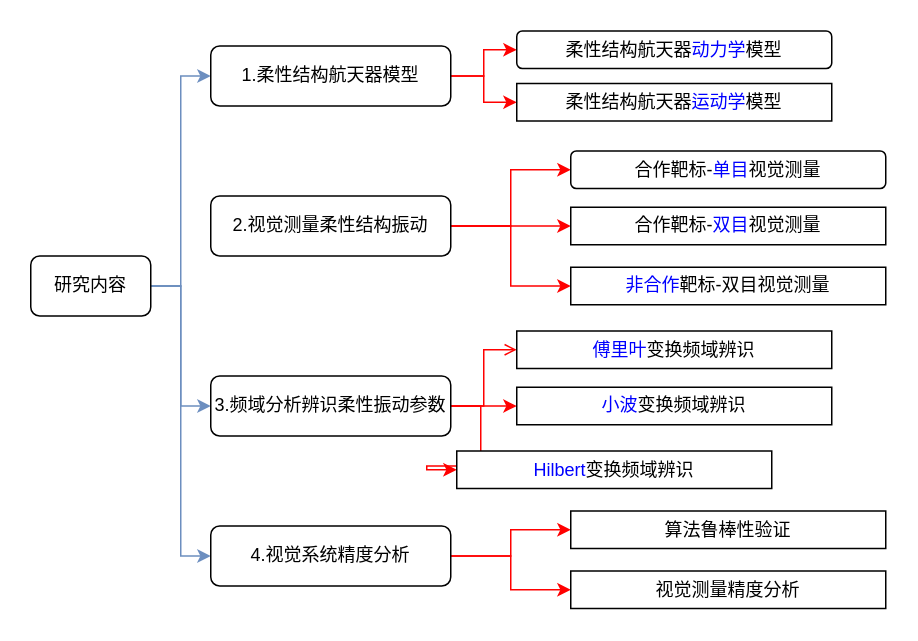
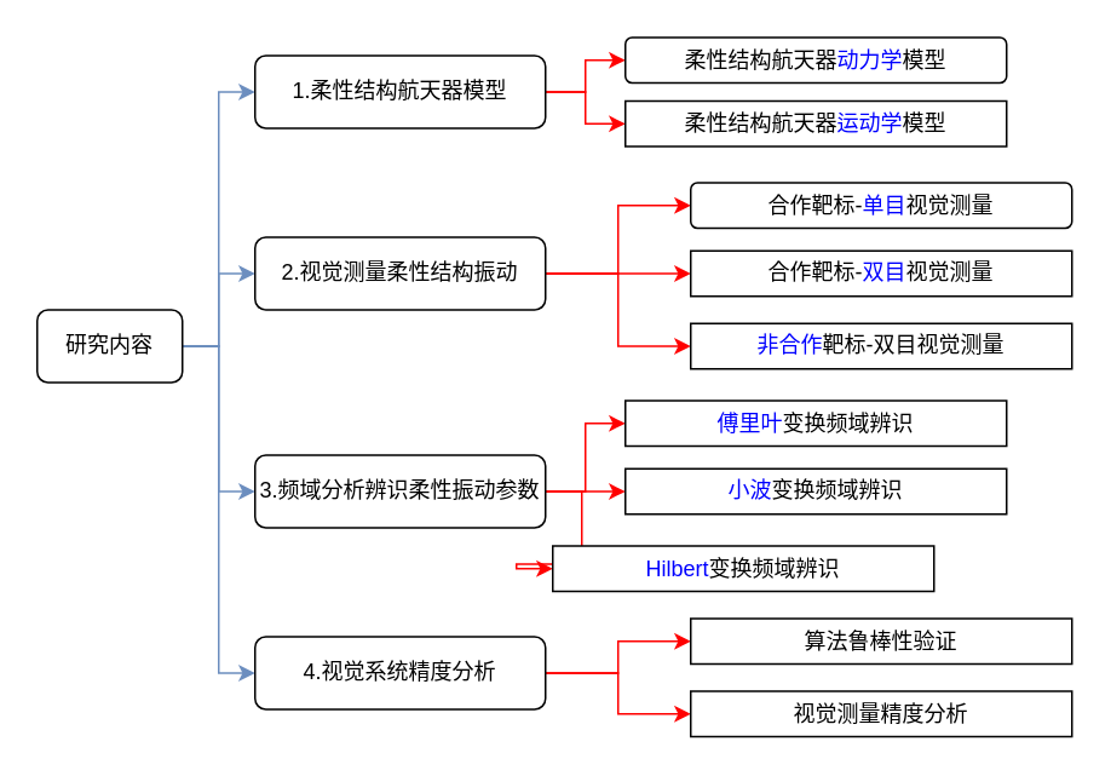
  <mxCell id="0" />
  <mxCell id="1" parent="0" />
  <mxCell id="2" style="edgeStyle=orthogonalEdgeStyle;rounded=0;orthogonalLoop=1;jettySize=auto;html=1;exitX=1;exitY=0.5;exitDx=0;exitDy=0;entryX=0;entryY=0.5;entryDx=0;entryDy=0;fillColor=#dae8fc;strokeColor=#6c8ebf;" edge="1" parent="1" source="6" target="9"><mxGeometry relative="1" as="geometry" /></mxCell>
+ <mxCell id="3" style="edgeStyle=orthogonalEdgeStyle;rounded=0;orthogonalLoop=1;jettySize=auto;html=1;exitX=1;exitY=0.5;exitDx=0;exitDy=0;entryX=0;entryY=0.5;entryDx=0;entryDy=0;fillColor=#dae8fc;strokeColor=#6c8ebf;" edge="1" parent="1" source="6" target="13"><mxGeometry relative="1" as="geometry" /></mxCell>
  <mxCell id="4" style="edgeStyle=orthogonalEdgeStyle;rounded=0;orthogonalLoop=1;jettySize=auto;html=1;exitX=1;exitY=0.5;exitDx=0;exitDy=0;entryX=0;entryY=0.5;entryDx=0;entryDy=0;fillColor=#dae8fc;strokeColor=#6c8ebf;" edge="1" parent="1" source="6" target="17"><mxGeometry relative="1" as="geometry" /></mxCell>
  <mxCell id="5" style="edgeStyle=orthogonalEdgeStyle;rounded=0;orthogonalLoop=1;jettySize=auto;html=1;exitX=1;exitY=0.5;exitDx=0;exitDy=0;entryX=0;entryY=0.5;entryDx=0;entryDy=0;fillColor=#dae8fc;strokeColor=#6c8ebf;" edge="1" parent="1" source="6" target="20"><mxGeometry relative="1" as="geometry" /></mxCell>
  <mxCell id="6" value="研究内容" style="rounded=1;whiteSpace=wrap;html=1;" vertex="1" parent="1"><mxGeometry x="20" y="170" width="80" height="40" as="geometry" /></mxCell>
  <mxCell id="7" style="edgeStyle=orthogonalEdgeStyle;rounded=0;orthogonalLoop=1;jettySize=auto;html=1;exitX=1;exitY=0.5;exitDx=0;exitDy=0;entryX=0;entryY=0.5;entryDx=0;entryDy=0;fillColor=#f8cecc;strokeColor=#FF0000;" edge="1" parent="1" source="9" target="21"><mxGeometry relative="1" as="geometry" /></mxCell>
  <mxCell id="8" style="edgeStyle=orthogonalEdgeStyle;rounded=0;orthogonalLoop=1;jettySize=auto;html=1;exitX=1;exitY=0.5;exitDx=0;exitDy=0;entryX=0;entryY=0.5;entryDx=0;entryDy=0;fillColor=#f8cecc;strokeColor=#FF0000;" edge="1" parent="1" source="9" target="22"><mxGeometry relative="1" as="geometry" /></mxCell>
  <mxCell id="9" value="1.柔性结构航天器模型" style="rounded=1;whiteSpace=wrap;html=1;" vertex="1" parent="1"><mxGeometry x="140" y="30" width="160" height="40" as="geometry" /></mxCell>
  <mxCell id="10" style="edgeStyle=orthogonalEdgeStyle;rounded=0;orthogonalLoop=1;jettySize=auto;html=1;exitX=1;exitY=0.5;exitDx=0;exitDy=0;entryX=0;entryY=0.5;entryDx=0;entryDy=0;fillColor=#f8cecc;strokeColor=#FF0000;" edge="1" parent="1" source="13" target="23"><mxGeometry relative="1" as="geometry" /></mxCell>
  <mxCell id="11" style="edgeStyle=orthogonalEdgeStyle;rounded=0;orthogonalLoop=1;jettySize=auto;html=1;exitX=1;exitY=0.5;exitDx=0;exitDy=0;fillColor=#f8cecc;strokeColor=#FF0000;" edge="1" parent="1" source="13" target="24"><mxGeometry relative="1" as="geometry" /></mxCell>
  <mxCell id="12" style="edgeStyle=orthogonalEdgeStyle;rounded=0;orthogonalLoop=1;jettySize=auto;html=1;exitX=1;exitY=0.5;exitDx=0;exitDy=0;entryX=0;entryY=0.5;entryDx=0;entryDy=0;fillColor=#f8cecc;strokeColor=#FF0000;" edge="1" parent="1" source="13" target="25"><mxGeometry relative="1" as="geometry" /></mxCell>
  <mxCell id="13" value="2.视觉测量柔性结构振动" style="rounded=1;whiteSpace=wrap;html=1;" vertex="1" parent="1"><mxGeometry x="140" y="130" width="160" height="40" as="geometry" /></mxCell>
- <mxCell id="14" style="edgeStyle=orthogonalEdgeStyle;rounded=0;orthogonalLoop=1;jettySize=auto;html=1;exitX=1;exitY=0.5;exitDx=0;exitDy=0;entryX=0;entryY=0.5;entryDx=0;entryDy=0;strokeColor=#FF0000;endArrow=open;" edge="1" parent="1" source="17" target="26"><mxGeometry relative="1" as="geometry" /></mxCell>
+ <mxCell id="14" style="edgeStyle=orthogonalEdgeStyle;rounded=0;orthogonalLoop=1;jettySize=auto;html=1;exitX=1;exitY=0.5;exitDx=0;exitDy=0;entryX=0;entryY=0.5;entryDx=0;entryDy=0;strokeColor=#FF0000;" edge="1" parent="1" source="17" target="26"><mxGeometry relative="1" as="geometry" /></mxCell>
  <mxCell id="15" style="edgeStyle=orthogonalEdgeStyle;rounded=0;orthogonalLoop=1;jettySize=auto;html=1;exitX=1;exitY=0.5;exitDx=0;exitDy=0;entryX=0;entryY=0.5;entryDx=0;entryDy=0;strokeColor=#FF0000;" edge="1" parent="1" source="17" target="27"><mxGeometry relative="1" as="geometry" /></mxCell>
  <mxCell id="16" style="edgeStyle=orthogonalEdgeStyle;rounded=0;orthogonalLoop=1;jettySize=auto;html=1;exitX=1;exitY=0.5;exitDx=0;exitDy=0;entryX=0;entryY=0.5;entryDx=0;entryDy=0;strokeColor=#FF0000;" edge="1" parent="1" source="17" target="28"><mxGeometry relative="1" as="geometry" /></mxCell>
  <mxCell id="17" value="3.频域分析辨识柔性振动参数" style="rounded=1;whiteSpace=wrap;html=1;" vertex="1" parent="1"><mxGeometry x="140" y="250" width="160" height="40" as="geometry" /></mxCell>
  <mxCell id="18" style="edgeStyle=orthogonalEdgeStyle;rounded=0;orthogonalLoop=1;jettySize=auto;html=1;exitX=1;exitY=0.5;exitDx=0;exitDy=0;entryX=0;entryY=0.5;entryDx=0;entryDy=0;strokeColor=#FF0000;" edge="1" parent="1" source="20" target="30"><mxGeometry relative="1" as="geometry" /></mxCell>
  <mxCell id="19" style="edgeStyle=orthogonalEdgeStyle;rounded=0;orthogonalLoop=1;jettySize=auto;html=1;exitX=1;exitY=0.5;exitDx=0;exitDy=0;entryX=0;entryY=0.5;entryDx=0;entryDy=0;strokeColor=#FF0000;" edge="1" parent="1" source="20" target="29"><mxGeometry relative="1" as="geometry" /></mxCell>
  <mxCell id="20" value="4.视觉系统精度分析" style="rounded=1;whiteSpace=wrap;html=1;" vertex="1" parent="1"><mxGeometry x="140" y="350" width="160" height="40" as="geometry" /></mxCell>
  <mxCell id="21" value="柔性结构航天器&lt;font color=&quot;#0000ff&quot;&gt;动力学&lt;/font&gt;模型" style="whiteSpace=wrap;html=1;rounded=1;" vertex="1" parent="1"><mxGeometry x="344" y="20" width="210" height="25" as="geometry" /></mxCell>
  <mxCell id="22" value="柔性结构航天器&lt;font color=&quot;#0000ff&quot;&gt;运动学&lt;/font&gt;模型" style="rounded=0;whiteSpace=wrap;html=1;" vertex="1" parent="1"><mxGeometry x="344" y="55" width="210" height="25" as="geometry" /></mxCell>
  <mxCell id="23" value="合作靶标-&lt;font color=&quot;#0000ff&quot;&gt;单目&lt;/font&gt;视觉测量" style="whiteSpace=wrap;html=1;rounded=1;" vertex="1" parent="1"><mxGeometry x="380" y="100" width="210" height="25" as="geometry" /></mxCell>
  <mxCell id="24" value="合作靶标-&lt;font color=&quot;#0000ff&quot;&gt;双目&lt;/font&gt;视觉测量" style="rounded=0;whiteSpace=wrap;html=1;" vertex="1" parent="1"><mxGeometry x="380" y="137.5" width="210" height="25" as="geometry" /></mxCell>
  <mxCell id="25" value="&lt;font color=&quot;#0000ff&quot;&gt;非合作&lt;/font&gt;靶标-双目视觉测量" style="rounded=0;whiteSpace=wrap;html=1;" vertex="1" parent="1"><mxGeometry x="380" y="177.5" width="210" height="25" as="geometry" /></mxCell>
  <mxCell id="26" value="&lt;font color=&quot;#0000ff&quot;&gt;傅里叶&lt;/font&gt;变换频域辨识" style="rounded=0;whiteSpace=wrap;html=1;" vertex="1" parent="1"><mxGeometry x="344" y="220" width="210" height="25" as="geometry" /></mxCell>
  <mxCell id="27" value="&lt;font color=&quot;#0000ff&quot;&gt;小波&lt;/font&gt;变换频域辨识" style="rounded=0;whiteSpace=wrap;html=1;" vertex="1" parent="1"><mxGeometry x="344" y="257.5" width="210" height="25" as="geometry" /></mxCell>
  <mxCell id="28" value="&lt;font color=&quot;#0000ff&quot;&gt;Hilbert&lt;/font&gt;变换频域辨识" style="rounded=0;whiteSpace=wrap;html=1;" vertex="1" parent="1"><mxGeometry x="304" y="300" width="210" height="25" as="geometry" /></mxCell>
  <mxCell id="29" value="视觉测量精度分析" style="rounded=0;whiteSpace=wrap;html=1;" vertex="1" parent="1"><mxGeometry x="380" y="380" width="210" height="25" as="geometry" /></mxCell>
  <mxCell id="30" value="算法鲁棒性验证" style="rounded=0;whiteSpace=wrap;html=1;" vertex="1" parent="1"><mxGeometry x="380" y="340" width="210" height="25" as="geometry" /></mxCell>
